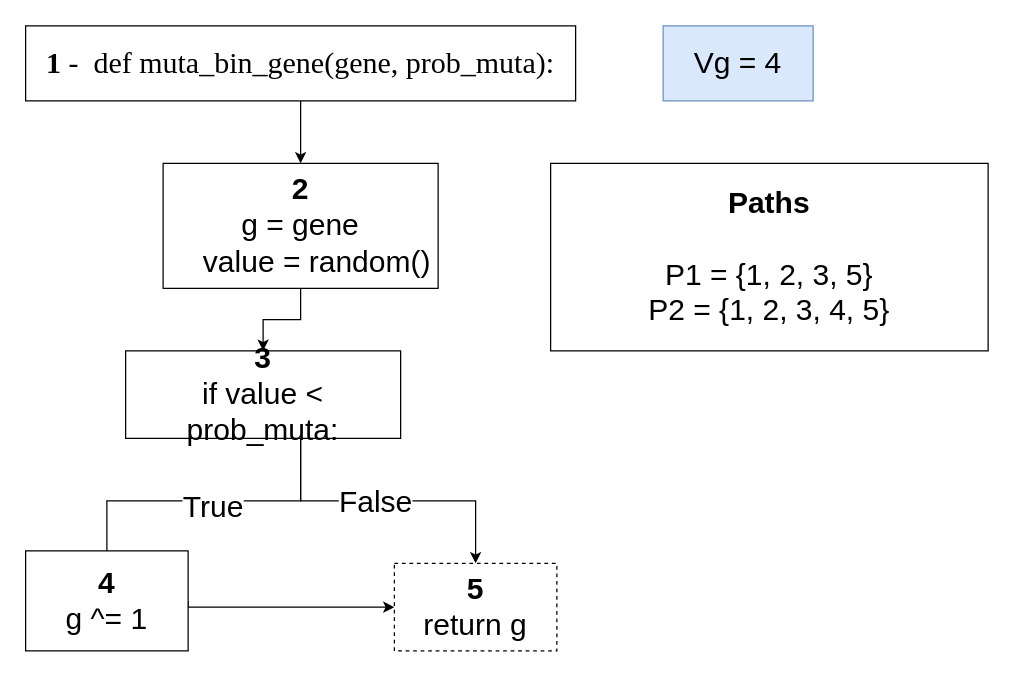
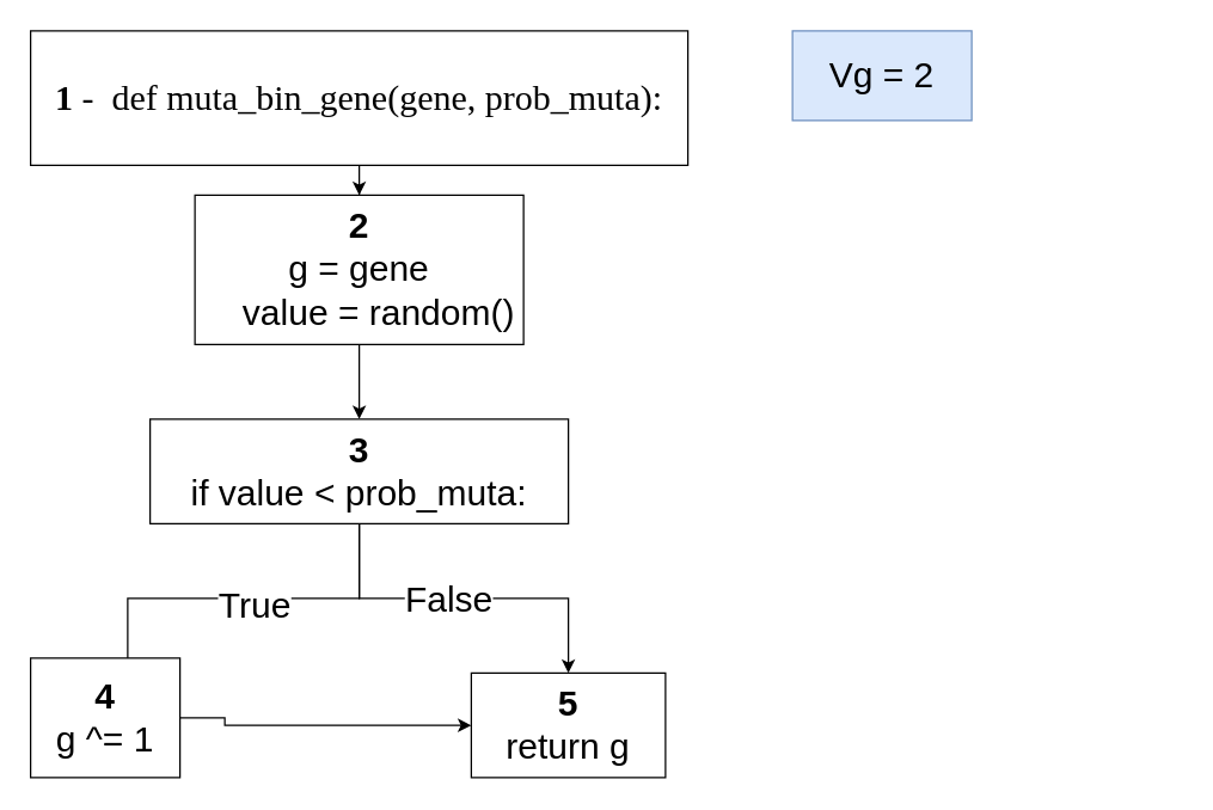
  <mxCell id="0" />
  <mxCell id="1" parent="0" />
  <mxCell id="2" style="edgeStyle=orthogonalEdgeStyle;rounded=0;orthogonalLoop=1;jettySize=auto;html=1;exitX=0.5;exitY=1;exitDx=0;exitDy=0;" parent="1" source="3" target="5" edge="1"><mxGeometry relative="1" as="geometry" /></mxCell>
- <mxCell id="3" value="&lt;p style=&quot;margin-top: 0pt ; margin-bottom: 0pt ; margin-left: 0in ; text-align: left ; direction: ltr ; unicode-bidi: embed ; word-break: normal&quot;&gt;&lt;span style=&quot;font-size: 18pt ; font-family: &amp;#34;calibri&amp;#34; ; font-weight: bold&quot;&gt;1&lt;/span&gt;&lt;span style=&quot;font-size: 18pt ; font-family: &amp;#34;calibri&amp;#34;&quot;&gt; -&amp;nbsp;&amp;nbsp;&lt;/span&gt;&lt;span style=&quot;font-family: &amp;#34;calibri&amp;#34; ; font-size: 24px&quot;&gt;def muta_bin_gene(gene, prob_muta):&lt;/span&gt;&lt;/p&gt;" style="rounded=0;whiteSpace=wrap;html=1;" parent="1" vertex="1"><mxGeometry x="20" y="20" width="440" height="60" as="geometry" /></mxCell>
+ <mxCell id="3" value="&lt;p style=&quot;margin-top: 0pt ; margin-bottom: 0pt ; margin-left: 0in ; text-align: left ; direction: ltr ; unicode-bidi: embed ; word-break: normal&quot;&gt;&lt;span style=&quot;font-size: 18pt ; font-family: &amp;#34;calibri&amp;#34; ; font-weight: bold&quot;&gt;1&lt;/span&gt;&lt;span style=&quot;font-size: 18pt ; font-family: &amp;#34;calibri&amp;#34;&quot;&gt; -&amp;nbsp;&amp;nbsp;&lt;/span&gt;&lt;span style=&quot;font-family: &amp;#34;calibri&amp;#34; ; font-size: 24px&quot;&gt;def muta_bin_gene(gene, prob_muta):&lt;/span&gt;&lt;/p&gt;" style="rounded=0;whiteSpace=wrap;html=1;" parent="1" vertex="1"><mxGeometry x="20" y="20" width="440" height="90" as="geometry" /></mxCell>
  <mxCell id="4" style="edgeStyle=orthogonalEdgeStyle;rounded=0;orthogonalLoop=1;jettySize=auto;html=1;" parent="1" source="5" target="10" edge="1"><mxGeometry relative="1" as="geometry" /></mxCell>
  <mxCell id="5" value="&lt;div style=&quot;font-size: 24px&quot;&gt;&lt;font style=&quot;font-size: 24px&quot;&gt;&lt;b&gt;2&lt;/b&gt;&lt;/font&gt;&lt;/div&gt;&lt;div&gt;&lt;div&gt;&lt;span style=&quot;font-size: 24px&quot;&gt;g = gene&lt;/span&gt;&lt;/div&gt;&lt;div&gt;&lt;span style=&quot;font-size: 24px&quot;&gt;&amp;nbsp; &amp;nbsp; value = random()&lt;/span&gt;&lt;/div&gt;&lt;/div&gt;" style="rounded=0;whiteSpace=wrap;html=1;align=center;" parent="1" vertex="1"><mxGeometry x="130" y="130" width="220" height="100" as="geometry" /></mxCell>
  <mxCell id="6" style="edgeStyle=orthogonalEdgeStyle;rounded=0;orthogonalLoop=1;jettySize=auto;html=1;endArrow=none;" parent="1" source="10" target="12" edge="1"><mxGeometry relative="1" as="geometry"><Array as="points"><mxPoint x="240" y="400" /><mxPoint x="85" y="400" /></Array></mxGeometry></mxCell>
  <mxCell id="7" value="True" style="text;html=1;resizable=0;points=[];align=center;verticalAlign=middle;labelBackgroundColor=#ffffff;fontSize=24;" parent="6" vertex="1" connectable="0"><mxGeometry x="-0.299" y="4" relative="1" as="geometry"><mxPoint x="-34.29" as="offset" /></mxGeometry></mxCell>
  <mxCell id="8" style="edgeStyle=orthogonalEdgeStyle;rounded=0;orthogonalLoop=1;jettySize=auto;html=1;fontSize=24;" parent="1" source="10" target="13" edge="1"><mxGeometry relative="1" as="geometry"><Array as="points"><mxPoint x="240" y="400" /><mxPoint x="380" y="400" /></Array></mxGeometry></mxCell>
  <mxCell id="9" value="False" style="text;html=1;resizable=0;points=[];align=center;verticalAlign=middle;labelBackgroundColor=#ffffff;fontSize=24;" parent="8" vertex="1" connectable="0"><mxGeometry x="-0.184" relative="1" as="geometry"><mxPoint x="11.43" as="offset" /></mxGeometry></mxCell>
- <mxCell id="10" value="&lt;div style=&quot;font-size: 24px&quot;&gt;&lt;b&gt;3&lt;/b&gt;&lt;/div&gt;&lt;div&gt;&lt;span style=&quot;font-size: 24px&quot;&gt;if value &amp;lt; prob_muta:&lt;/span&gt;&lt;br&gt;&lt;/div&gt;" style="rounded=0;whiteSpace=wrap;html=1;align=center;" parent="1" vertex="1"><mxGeometry x="100" y="280" width="220" height="70" as="geometry" /></mxCell>
+ <mxCell id="10" value="&lt;div style=&quot;font-size: 24px&quot;&gt;&lt;b&gt;3&lt;/b&gt;&lt;/div&gt;&lt;div&gt;&lt;span style=&quot;font-size: 24px&quot;&gt;if value &amp;lt; prob_muta:&lt;/span&gt;&lt;br&gt;&lt;/div&gt;" style="rounded=0;whiteSpace=wrap;html=1;align=center;" parent="1" vertex="1"><mxGeometry x="100" y="280" width="280" height="70" as="geometry" /></mxCell>
  <mxCell id="11" style="edgeStyle=orthogonalEdgeStyle;rounded=0;orthogonalLoop=1;jettySize=auto;html=1;exitX=1;exitY=0.5;exitDx=0;exitDy=0;entryX=0;entryY=0.5;entryDx=0;entryDy=0;" parent="1" source="12" target="13" edge="1"><mxGeometry relative="1" as="geometry"><Array as="points"><mxPoint x="150" y="485" /></Array></mxGeometry></mxCell>
- <mxCell id="12" value="&lt;div style=&quot;font-size: 24px&quot;&gt;&lt;b&gt;4&lt;/b&gt;&lt;/div&gt;&lt;div&gt;&lt;span style=&quot;font-size: 24px&quot;&gt;g ^= 1&lt;/span&gt;&lt;br&gt;&lt;/div&gt;" style="rounded=0;whiteSpace=wrap;html=1;align=center;" parent="1" vertex="1"><mxGeometry x="20" y="440" width="130" height="80" as="geometry" /></mxCell>
- <mxCell id="13" value="&lt;div style=&quot;font-size: 24px&quot;&gt;&lt;b&gt;5&lt;/b&gt;&lt;/div&gt;&lt;div&gt;&lt;span style=&quot;font-size: 24px&quot;&gt;return g&lt;/span&gt;&lt;br&gt;&lt;/div&gt;" style="rounded=0;whiteSpace=wrap;html=1;align=center;dashed=1;" parent="1" vertex="1"><mxGeometry x="315" y="450" width="130" height="70" as="geometry" /></mxCell>
- <mxCell id="14" value="&lt;p style=&quot;margin-top: 0pt ; margin-bottom: 0pt ; margin-left: 0in ; text-align: left ; direction: ltr ; unicode-bidi: embed ; word-break: normal&quot;&gt;&lt;span style=&quot;font-size: 24px ; text-align: center&quot;&gt;Vg = 4&lt;/span&gt;&lt;br&gt;&lt;/p&gt;" style="rounded=0;whiteSpace=wrap;html=1;fillColor=#dae8fc;strokeColor=#6c8ebf;" vertex="1" parent="1"><mxGeometry x="530" y="20" width="120" height="60" as="geometry" /></mxCell>
- <mxCell id="15" value="&lt;div style=&quot;font-size: 24px&quot;&gt;&lt;div&gt;&lt;b&gt;Paths&lt;/b&gt;&lt;/div&gt;&lt;div&gt;&lt;b&gt;&lt;br&gt;&lt;/b&gt;&lt;/div&gt;&lt;div&gt;P1 = {1, 2, 3, 5}&lt;/div&gt;&lt;div&gt;P2 = {1, 2, 3, 4, 5&lt;span&gt;}&lt;/span&gt;&lt;/div&gt;&lt;/div&gt;" style="rounded=0;whiteSpace=wrap;html=1;align=center;" vertex="1" parent="1"><mxGeometry x="440" y="130" width="350" height="150" as="geometry" /></mxCell>
+ <mxCell id="12" value="&lt;div style=&quot;font-size: 24px&quot;&gt;&lt;b&gt;4&lt;/b&gt;&lt;/div&gt;&lt;div&gt;&lt;span style=&quot;font-size: 24px&quot;&gt;g ^= 1&lt;/span&gt;&lt;br&gt;&lt;/div&gt;" style="rounded=0;whiteSpace=wrap;html=1;align=center;" parent="1" vertex="1"><mxGeometry x="20" y="440" width="100" height="80" as="geometry" /></mxCell>
+ <mxCell id="13" value="&lt;div style=&quot;font-size: 24px&quot;&gt;&lt;b&gt;5&lt;/b&gt;&lt;/div&gt;&lt;div&gt;&lt;span style=&quot;font-size: 24px&quot;&gt;return g&lt;/span&gt;&lt;br&gt;&lt;/div&gt;" style="rounded=0;whiteSpace=wrap;html=1;align=center;" parent="1" vertex="1"><mxGeometry x="315" y="450" width="130" height="70" as="geometry" /></mxCell>
+ <mxCell id="14" value="&lt;p style=&quot;margin-top: 0pt ; margin-bottom: 0pt ; margin-left: 0in ; text-align: left ; direction: ltr ; unicode-bidi: embed ; word-break: normal&quot;&gt;&lt;span style=&quot;font-size: 24px ; text-align: center&quot;&gt;Vg = 2&lt;/span&gt;&lt;br&gt;&lt;/p&gt;" style="rounded=0;whiteSpace=wrap;html=1;fillColor=#dae8fc;strokeColor=#6c8ebf;" vertex="1" parent="1"><mxGeometry x="530" y="20" width="120" height="60" as="geometry" /></mxCell>
